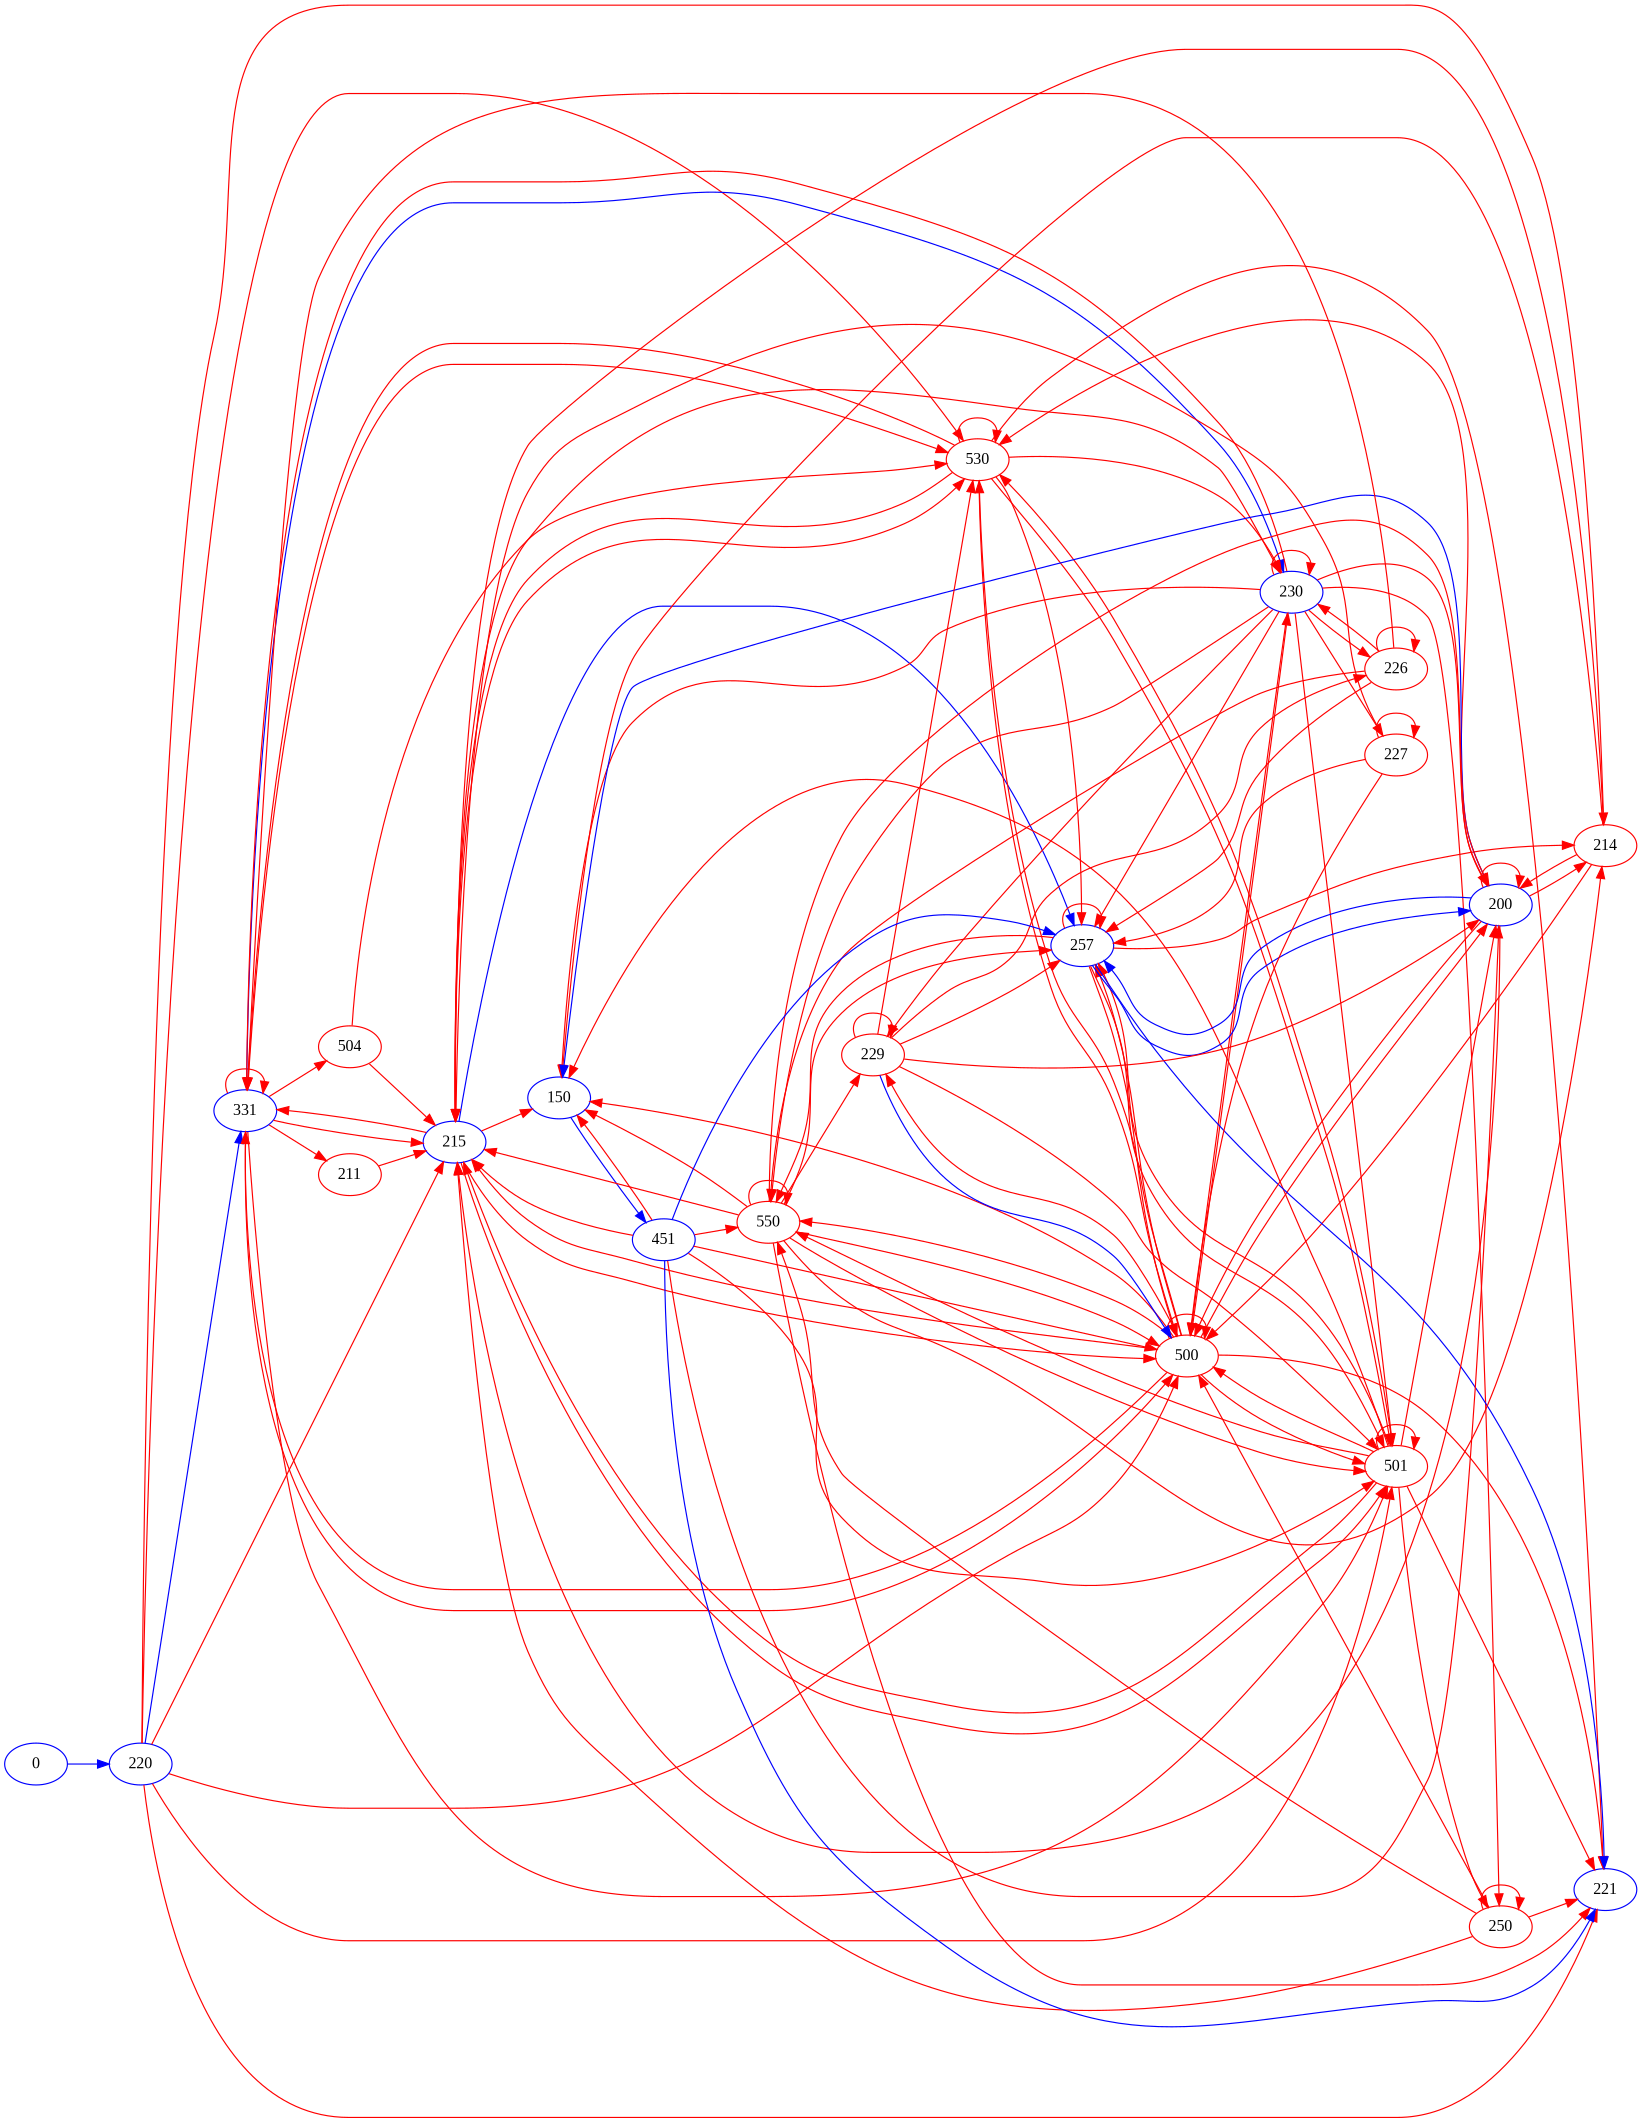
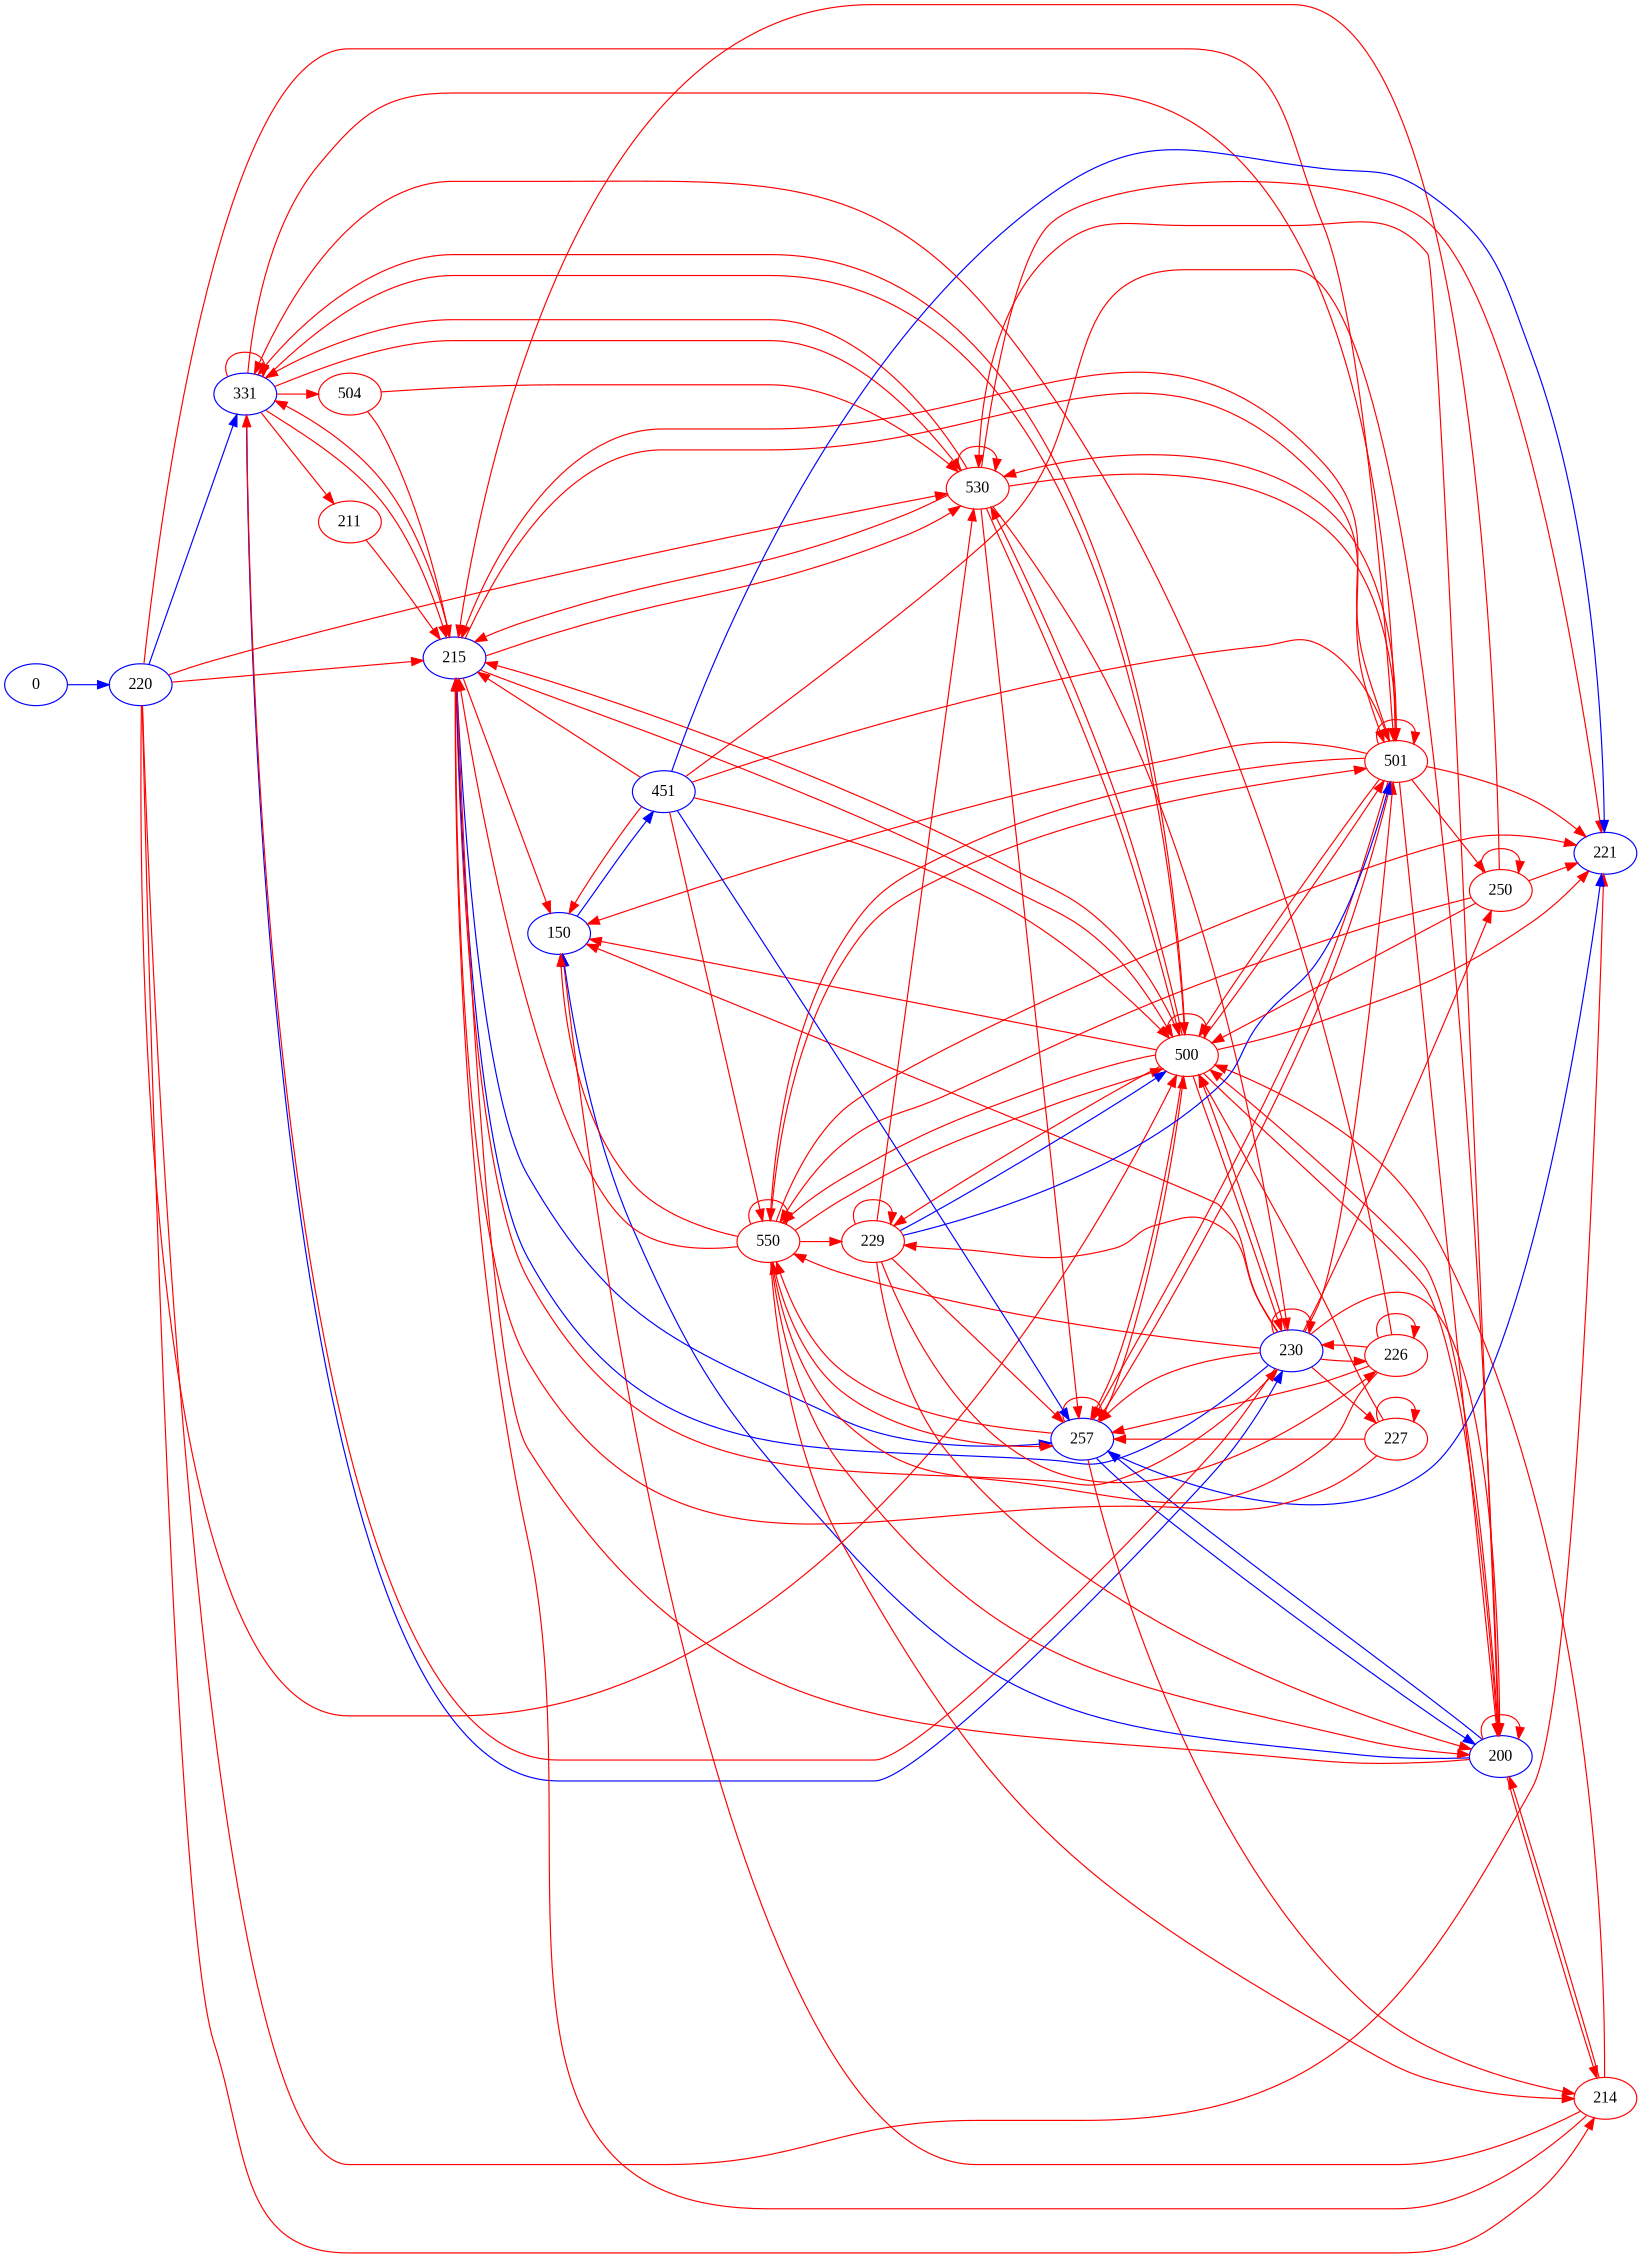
  digraph {
    fontname="Liberation Serif"
    rankdir=LR
    node [color=red fontname="Liberation Serif"]
    edge [color=red fontname="Liberation Serif"]
    0 [color=blue]
    220 [color=blue]
    331 [color=blue]
    215 [color=blue]
    221 [color=blue]
    530
    500
    501
    214
    230 [color=blue]
    504
    211
    257 [color=blue]
    150 [color=blue]
    200 [color=blue]
    550
    229
    250
    227
    226
    451 [color=blue]
    0 -> 220 [color=blue]
    220 -> 331 [color=blue]
    220 -> 215
    220 -> 221
    220 -> 530
    220 -> 500
    220 -> 501
    220 -> 214
    331 -> 331
    331 -> 215
    331 -> 530
    331 -> 500
    331 -> 501
    331 -> 230 [color=blue]
    331 -> 504
    331 -> 211
    215 -> 331
    215 -> 530
    215 -> 500
    215 -> 501
    215 -> 230
    215 -> 257 [color=blue]
    215 -> 150
    530 -> 331
    530 -> 215
    530 -> 221
    530 -> 530
    530 -> 500
    530 -> 501
    530 -> 230
    530 -> 257
    500 -> 331
    500 -> 215
    500 -> 221
    500 -> 530
    500 -> 500
    500 -> 501
    500 -> 230
    500 -> 257
    500 -> 150
    500 -> 200
    500 -> 550
    500 -> 229
    501 -> 215
    501 -> 221
    501 -> 530
    501 -> 500
    501 -> 501
    501 -> 257
    501 -> 150
    501 -> 200
    501 -> 550
    501 -> 250
    214 -> 215
    214 -> 500
    214 -> 150
    214 -> 200
    230 -> 331
+   230 -> 215 [color=blue]
    230 -> 500
    230 -> 501
    230 -> 230
    230 -> 257
    230 -> 150
    230 -> 200
    230 -> 550
    230 -> 229
    230 -> 250
    230 -> 227
    230 -> 226
    504 -> 215
    504 -> 530
    211 -> 215
    257 -> 221 [color=blue]
    257 -> 500
    257 -> 501
    257 -> 214
    257 -> 257
    257 -> 200 [color=blue]
    257 -> 550
    150 -> 451 [color=blue]
    200 -> 215
    200 -> 530
    200 -> 500
    200 -> 214
    200 -> 257 [color=blue]
    200 -> 150 [color=blue]
    200 -> 200
    550 -> 215
    550 -> 221
    550 -> 500
    550 -> 501
    550 -> 214
    550 -> 257
    550 -> 150
    550 -> 200
    550 -> 550
    550 -> 229
    229 -> 530
    229 -> 500 [color=blue]
-   229 -> 501
+   229 -> 501 [color=blue]
    229 -> 257
    229 -> 200
    229 -> 229
    229 -> 226
    250 -> 215
    250 -> 221
    250 -> 500
    250 -> 550
    250 -> 250
    227 -> 215
    227 -> 500
    227 -> 257
    227 -> 227
    226 -> 331
    226 -> 230
    226 -> 257
    226 -> 550
    226 -> 226
    451 -> 215
    451 -> 221 [color=blue]
    451 -> 500
    451 -> 501
    451 -> 257 [color=blue]
    451 -> 150
    451 -> 200
    451 -> 550
  }
